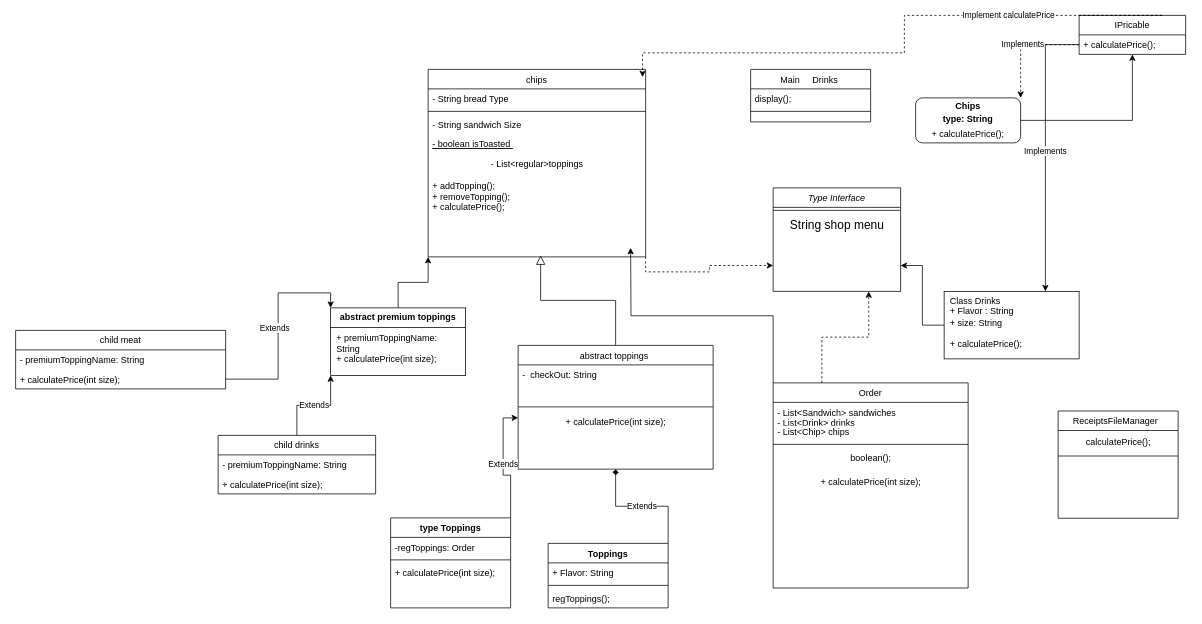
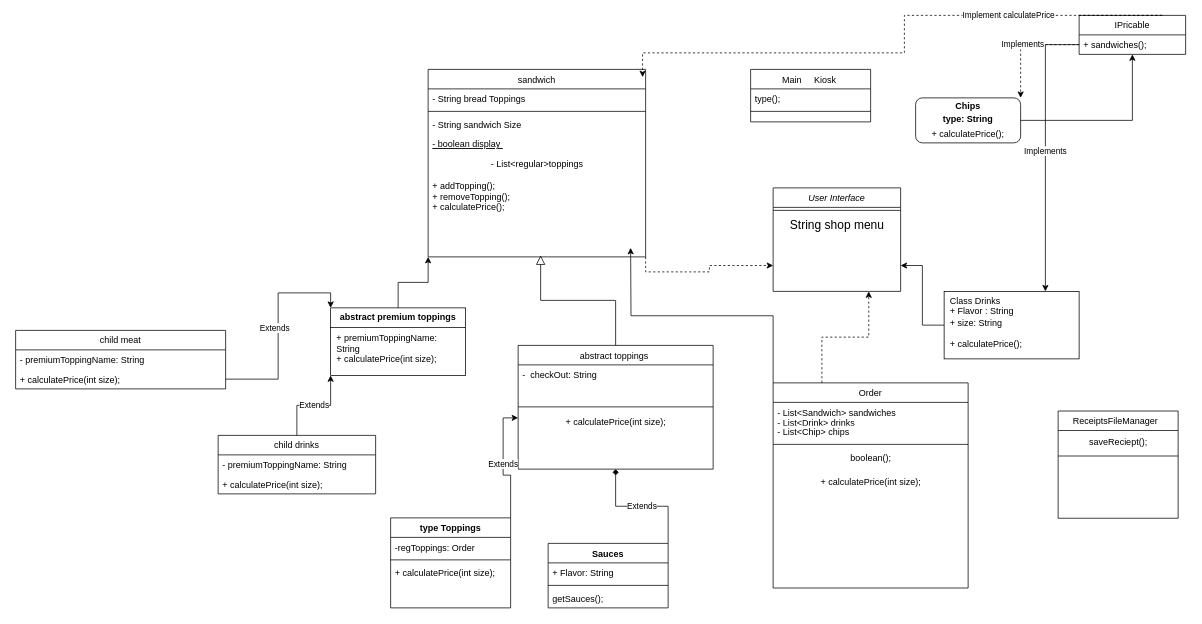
  <mxCell id="0" />
  <mxCell id="1" parent="0" />
- <mxCell id="2" value="Type Interface" style="swimlane;fontStyle=2;align=center;verticalAlign=top;childLayout=stackLayout;horizontal=1;startSize=26;horizontalStack=0;resizeParent=1;resizeLast=0;collapsible=1;marginBottom=0;rounded=0;shadow=0;strokeWidth=1;" parent="1" vertex="1"><mxGeometry y="250" width="170" height="138" as="geometry" x="1030"><mxRectangle x="230" y="140" width="160" height="26" as="alternateBounds" /></mxGeometry></mxCell>
+ <mxCell id="2" value="User Interface" style="swimlane;fontStyle=2;align=center;verticalAlign=top;childLayout=stackLayout;horizontal=1;startSize=26;horizontalStack=0;resizeParent=1;resizeLast=0;collapsible=1;marginBottom=0;rounded=0;shadow=0;strokeWidth=1;" parent="1" vertex="1"><mxGeometry y="250" width="170" height="138" as="geometry" x="1030"><mxRectangle x="230" y="140" width="160" height="26" as="alternateBounds" /></mxGeometry></mxCell>
  <mxCell id="3" value="" style="line;html=1;strokeWidth=1;align=left;verticalAlign=middle;spacingTop=-1;spacingLeft=3;spacingRight=3;rotatable=0;labelPosition=right;points=[];portConstraint=eastwest;" parent="2" vertex="1"><mxGeometry y="26" width="170" height="8" as="geometry" /></mxCell>
  <mxCell id="4" value="String shop menu" style="text;html=1;align=center;verticalAlign=middle;resizable=0;points=[];autosize=1;strokeColor=none;fillColor=none;fontSize=16;" parent="2" vertex="1"><mxGeometry y="34" width="170" height="30" as="geometry" /></mxCell>
  <mxCell id="5" value="abstract toppings " style="swimlane;fontStyle=0;align=center;verticalAlign=top;childLayout=stackLayout;horizontal=1;startSize=26;horizontalStack=0;resizeParent=1;resizeLast=0;collapsible=1;marginBottom=0;rounded=0;shadow=0;strokeWidth=1;" parent="1" vertex="1"><mxGeometry x="690" y="460" width="260" height="165" as="geometry"><mxRectangle x="130" y="380" width="160" height="26" as="alternateBounds" /></mxGeometry></mxCell>
  <mxCell id="6" value="-  checkOut: String" style="text;align=left;verticalAlign=top;spacingLeft=4;spacingRight=4;overflow=hidden;rotatable=0;points=[[0,0.5],[1,0.5]];portConstraint=eastwest;" parent="5" vertex="1"><mxGeometry y="26" width="260" height="26" as="geometry" /></mxCell>
  <mxCell id="7" value="&#10;" style="text;align=left;verticalAlign=top;spacingLeft=4;spacingRight=4;overflow=hidden;rotatable=0;points=[[0,0.5],[1,0.5]];portConstraint=eastwest;rounded=0;shadow=0;html=0;" parent="5" vertex="1"><mxGeometry y="52" width="260" height="26" as="geometry" /></mxCell>
  <mxCell id="8" value="" style="line;html=1;strokeWidth=1;align=left;verticalAlign=middle;spacingTop=-1;spacingLeft=3;spacingRight=3;rotatable=0;labelPosition=right;points=[];portConstraint=eastwest;" parent="5" vertex="1"><mxGeometry y="78" width="260" height="8" as="geometry" /></mxCell>
  <mxCell id="9" value="&lt;span style=&quot;font-size: 12px; text-align: left;&quot;&gt;+ calculatePrice(int size);&lt;/span&gt;" style="text;html=1;align=center;verticalAlign=middle;resizable=0;points=[];autosize=1;strokeColor=none;fillColor=none;fontSize=16;" parent="5" vertex="1"><mxGeometry y="86" width="260" height="30" as="geometry" /></mxCell>
  <mxCell id="10" value="" style="endArrow=block;endSize=10;endFill=0;shadow=0;strokeWidth=1;rounded=0;curved=0;edgeStyle=elbowEdgeStyle;elbow=vertical;fontSize=12;" parent="1" source="5" edge="1"><mxGeometry width="160" relative="1" as="geometry"><mxPoint x="1130" y="203" as="sourcePoint" /><mxPoint x="720" y="340" as="targetPoint" /></mxGeometry></mxCell>
- <mxCell id="11" value="Main     Drinks " style="swimlane;fontStyle=0;align=center;verticalAlign=top;childLayout=stackLayout;horizontal=1;startSize=26;horizontalStack=0;resizeParent=1;resizeLast=0;collapsible=1;marginBottom=0;rounded=0;shadow=0;strokeWidth=1;" parent="1" vertex="1"><mxGeometry x="1000" y="92" width="160" height="70" as="geometry"><mxRectangle x="340" y="380" width="170" height="26" as="alternateBounds" /></mxGeometry></mxCell>
- <mxCell id="12" value="display();" style="text;align=left;verticalAlign=top;spacingLeft=4;spacingRight=4;overflow=hidden;rotatable=0;points=[[0,0.5],[1,0.5]];portConstraint=eastwest;" parent="11" vertex="1"><mxGeometry y="26" width="160" height="26" as="geometry" /></mxCell>
+ <mxCell id="11" value="Main     Kiosk " style="swimlane;fontStyle=0;align=center;verticalAlign=top;childLayout=stackLayout;horizontal=1;startSize=26;horizontalStack=0;resizeParent=1;resizeLast=0;collapsible=1;marginBottom=0;rounded=0;shadow=0;strokeWidth=1;" parent="1" vertex="1"><mxGeometry x="1000" y="92" width="160" height="70" as="geometry"><mxRectangle x="340" y="380" width="170" height="26" as="alternateBounds" /></mxGeometry></mxCell>
+ <mxCell id="12" value="type();" style="text;align=left;verticalAlign=top;spacingLeft=4;spacingRight=4;overflow=hidden;rotatable=0;points=[[0,0.5],[1,0.5]];portConstraint=eastwest;" parent="11" vertex="1"><mxGeometry y="26" width="160" height="26" as="geometry" /></mxCell>
  <mxCell id="13" value="" style="line;html=1;strokeWidth=1;align=left;verticalAlign=middle;spacingTop=-1;spacingLeft=3;spacingRight=3;rotatable=0;labelPosition=right;points=[];portConstraint=eastwest;" parent="11" vertex="1"><mxGeometry y="52" width="160" height="8" as="geometry" /></mxCell>
  <mxCell id="14" style="edgeStyle=orthogonalEdgeStyle;rounded=0;orthogonalLoop=1;jettySize=auto;html=1;exitX=1;exitY=1;exitDx=0;exitDy=0;entryX=0;entryY=0.75;entryDx=0;entryDy=0;dashed=1;" edge="1" parent="1" source="15" target="2"><mxGeometry relative="1" as="geometry" /></mxCell>
- <mxCell id="15" value="chips" style="swimlane;fontStyle=0;align=center;verticalAlign=top;childLayout=stackLayout;horizontal=1;startSize=26;horizontalStack=0;resizeParent=1;resizeLast=0;collapsible=1;marginBottom=0;rounded=0;shadow=0;strokeWidth=1;" parent="1" vertex="1"><mxGeometry x="570" y="92" width="290" height="250" as="geometry"><mxRectangle x="130" y="380" width="160" height="26" as="alternateBounds" /></mxGeometry></mxCell>
- <mxCell id="16" value="- String bread Type&#10;" style="text;align=left;verticalAlign=top;spacingLeft=4;spacingRight=4;overflow=hidden;rotatable=0;points=[[0,0.5],[1,0.5]];portConstraint=eastwest;" parent="15" vertex="1"><mxGeometry y="26" width="290" height="26" as="geometry" /></mxCell>
+ <mxCell id="15" value="sandwich" style="swimlane;fontStyle=0;align=center;verticalAlign=top;childLayout=stackLayout;horizontal=1;startSize=26;horizontalStack=0;resizeParent=1;resizeLast=0;collapsible=1;marginBottom=0;rounded=0;shadow=0;strokeWidth=1;" parent="1" vertex="1"><mxGeometry x="570" y="92" width="290" height="250" as="geometry"><mxRectangle x="130" y="380" width="160" height="26" as="alternateBounds" /></mxGeometry></mxCell>
+ <mxCell id="16" value="- String bread Toppings&#10;" style="text;align=left;verticalAlign=top;spacingLeft=4;spacingRight=4;overflow=hidden;rotatable=0;points=[[0,0.5],[1,0.5]];portConstraint=eastwest;" parent="15" vertex="1"><mxGeometry y="26" width="290" height="26" as="geometry" /></mxCell>
  <mxCell id="17" value="" style="line;html=1;strokeWidth=1;align=left;verticalAlign=middle;spacingTop=-1;spacingLeft=3;spacingRight=3;rotatable=0;labelPosition=right;points=[];portConstraint=eastwest;" parent="15" vertex="1"><mxGeometry y="52" width="290" height="8" as="geometry" /></mxCell>
  <mxCell id="18" value="- String sandwich Size " style="text;align=left;verticalAlign=top;spacingLeft=4;spacingRight=4;overflow=hidden;rotatable=0;points=[[0,0.5],[1,0.5]];portConstraint=eastwest;rounded=0;shadow=0;html=0;" parent="15" vertex="1"><mxGeometry y="60" width="290" height="26" as="geometry" /></mxCell>
- <mxCell id="19" value="- boolean isToasted " style="text;align=left;verticalAlign=top;spacingLeft=4;spacingRight=4;overflow=hidden;rotatable=0;points=[[0,0.5],[1,0.5]];portConstraint=eastwest;fontStyle=4" parent="15" vertex="1"><mxGeometry y="86" width="290" height="26" as="geometry" /></mxCell>
+ <mxCell id="19" value="- boolean display " style="text;align=left;verticalAlign=top;spacingLeft=4;spacingRight=4;overflow=hidden;rotatable=0;points=[[0,0.5],[1,0.5]];portConstraint=eastwest;fontStyle=4" parent="15" vertex="1"><mxGeometry y="86" width="290" height="26" as="geometry" /></mxCell>
  <mxCell id="20" value="- List&amp;lt;regular&amp;gt;toppings" style="text;html=1;align=center;verticalAlign=middle;resizable=0;points=[];autosize=1;strokeColor=none;fillColor=none;" parent="15" vertex="1"><mxGeometry y="112" width="290" height="30" as="geometry" /></mxCell>
  <mxCell id="21" value="+ addTopping();&#10;+ removeTopping();&#10;+ calculatePrice();&#10;" style="text;align=left;verticalAlign=top;spacingLeft=4;spacingRight=4;overflow=hidden;rotatable=0;points=[[0,0.5],[1,0.5]];portConstraint=eastwest;" parent="15" vertex="1"><mxGeometry y="142" width="290" height="68" as="geometry" /></mxCell>
  <mxCell id="22" style="edgeStyle=orthogonalEdgeStyle;rounded=0;orthogonalLoop=1;jettySize=auto;html=1;entryX=1;entryY=0.75;entryDx=0;entryDy=0;" edge="1" parent="1" source="23" target="2"><mxGeometry relative="1" as="geometry" /></mxCell>
  <mxCell id="23" value="&lt;p style=&quot;margin:0px;margin-top:6px;text-align:center;&quot;&gt;&lt;/p&gt;&lt;p style=&quot;margin:0px;margin-left:8px;&quot;&gt;Class Drinks&amp;nbsp;&lt;/p&gt;&lt;p style=&quot;margin:0px;margin-left:8px;&quot;&gt;+ Flavor : String&amp;nbsp;&lt;br&gt;+ size: String&amp;nbsp;&lt;/p&gt;&lt;p style=&quot;margin:0px;margin-left:8px;&quot;&gt;&lt;br&gt;&lt;/p&gt;&lt;p style=&quot;margin:0px;margin-left:8px;&quot;&gt;&lt;span style=&quot;text-wrap-mode: nowrap;&quot;&gt;+ calculatePrice();&lt;/span&gt;&lt;/p&gt;" style="align=left;overflow=fill;html=1;dropTarget=0;whiteSpace=wrap;" parent="1" vertex="1"><mxGeometry x="1258" y="388" width="180" height="90" as="geometry" /></mxCell>
  <mxCell id="24" value="&lt;p style=&quot;margin:0px;margin-top:4px;text-align:center;&quot;&gt;&lt;b&gt;Chips&lt;/b&gt;&lt;/p&gt;&lt;p style=&quot;margin:0px;margin-top:4px;text-align:center;&quot;&gt;&lt;b&gt;type: String&lt;/b&gt;&lt;/p&gt;&lt;p style=&quot;margin:0px;margin-top:4px;text-align:center;&quot;&gt;&lt;span style=&quot;text-align: left; text-wrap-mode: nowrap;&quot;&gt;+ calculatePrice();&lt;/span&gt;&lt;/p&gt;" style="verticalAlign=top;align=left;overflow=fill;html=1;whiteSpace=wrap;rounded=1;" parent="1" vertex="1"><mxGeometry x="1220" y="130" width="140" height="60" as="geometry" /></mxCell>
  <mxCell id="25" value="Extends" style="edgeStyle=orthogonalEdgeStyle;rounded=0;orthogonalLoop=1;jettySize=auto;html=1;exitX=1;exitY=0;exitDx=0;exitDy=0;entryX=0.5;entryY=1;entryDx=0;entryDy=0;endArrow=diamond;" parent="1" source="26" edge="1" target="5"><mxGeometry relative="1" as="geometry"><mxPoint x="820" y="690" as="targetPoint" /></mxGeometry></mxCell>
- <mxCell id="26" value="Toppings" style="swimlane;fontStyle=1;align=center;verticalAlign=top;childLayout=stackLayout;horizontal=1;startSize=26;horizontalStack=0;resizeParent=1;resizeParentMax=0;resizeLast=0;collapsible=1;marginBottom=0;whiteSpace=wrap;html=1;" parent="1" vertex="1"><mxGeometry x="730" y="724" width="160" height="86" as="geometry" /></mxCell>
+ <mxCell id="26" value="Sauces" style="swimlane;fontStyle=1;align=center;verticalAlign=top;childLayout=stackLayout;horizontal=1;startSize=26;horizontalStack=0;resizeParent=1;resizeParentMax=0;resizeLast=0;collapsible=1;marginBottom=0;whiteSpace=wrap;html=1;" parent="1" vertex="1"><mxGeometry x="730" y="724" width="160" height="86" as="geometry" /></mxCell>
  <mxCell id="27" value="+ Flavor: String&amp;nbsp;" style="text;strokeColor=none;fillColor=none;align=left;verticalAlign=top;spacingLeft=4;spacingRight=4;overflow=hidden;rotatable=0;points=[[0,0.5],[1,0.5]];portConstraint=eastwest;whiteSpace=wrap;html=1;" parent="26" vertex="1"><mxGeometry y="26" width="160" height="26" as="geometry" /></mxCell>
  <mxCell id="28" value="" style="line;strokeWidth=1;fillColor=none;align=left;verticalAlign=middle;spacingTop=-1;spacingLeft=3;spacingRight=3;rotatable=0;labelPosition=right;points=[];portConstraint=eastwest;strokeColor=inherit;" parent="26" vertex="1"><mxGeometry y="52" width="160" height="8" as="geometry" /></mxCell>
- <mxCell id="29" value="regToppings();" style="text;strokeColor=none;fillColor=none;align=left;verticalAlign=top;spacingLeft=4;spacingRight=4;overflow=hidden;rotatable=0;points=[[0,0.5],[1,0.5]];portConstraint=eastwest;whiteSpace=wrap;html=1;" parent="26" vertex="1"><mxGeometry y="60" width="160" height="26" as="geometry" /></mxCell>
+ <mxCell id="29" value="getSauces();" style="text;strokeColor=none;fillColor=none;align=left;verticalAlign=top;spacingLeft=4;spacingRight=4;overflow=hidden;rotatable=0;points=[[0,0.5],[1,0.5]];portConstraint=eastwest;whiteSpace=wrap;html=1;" parent="26" vertex="1"><mxGeometry y="60" width="160" height="26" as="geometry" /></mxCell>
  <mxCell id="30" value="type Toppings" style="swimlane;fontStyle=1;align=center;verticalAlign=top;childLayout=stackLayout;horizontal=1;startSize=26;horizontalStack=0;resizeParent=1;resizeParentMax=0;resizeLast=0;collapsible=1;marginBottom=0;whiteSpace=wrap;html=1;" parent="1" vertex="1"><mxGeometry x="520" y="690" width="160" height="120" as="geometry" /></mxCell>
  <mxCell id="31" value="-regToppings: Order" style="text;strokeColor=none;fillColor=none;align=left;verticalAlign=top;spacingLeft=4;spacingRight=4;overflow=hidden;rotatable=0;points=[[0,0.5],[1,0.5]];portConstraint=eastwest;whiteSpace=wrap;html=1;" parent="30" vertex="1"><mxGeometry y="26" width="160" height="26" as="geometry" /></mxCell>
  <mxCell id="32" value="" style="line;strokeWidth=1;fillColor=none;align=left;verticalAlign=middle;spacingTop=-1;spacingLeft=3;spacingRight=3;rotatable=0;labelPosition=right;points=[];portConstraint=eastwest;strokeColor=inherit;" parent="30" vertex="1"><mxGeometry y="52" width="160" height="8" as="geometry" /></mxCell>
  <mxCell id="33" value="+ calculatePrice(int size);" style="text;strokeColor=none;fillColor=none;align=left;verticalAlign=top;spacingLeft=4;spacingRight=4;overflow=hidden;rotatable=0;points=[[0,0.5],[1,0.5]];portConstraint=eastwest;whiteSpace=wrap;html=1;" parent="30" vertex="1"><mxGeometry y="60" width="160" height="60" as="geometry" /></mxCell>
  <mxCell id="34" value="IPricable" style="swimlane;fontStyle=0;childLayout=stackLayout;horizontal=1;startSize=26;fillColor=none;horizontalStack=0;resizeParent=1;resizeParentMax=0;resizeLast=0;collapsible=1;marginBottom=0;whiteSpace=wrap;html=1;" parent="1" vertex="1"><mxGeometry x="1438" y="20" width="142" height="52" as="geometry" /></mxCell>
  <mxCell id="35" value="ReceiptsFileManager  " style="swimlane;fontStyle=0;align=center;verticalAlign=top;childLayout=stackLayout;horizontal=1;startSize=26;horizontalStack=0;resizeParent=1;resizeLast=0;collapsible=1;marginBottom=0;rounded=0;shadow=0;strokeWidth=1;" parent="1" vertex="1"><mxGeometry x="1410" y="547.5" width="160" height="143" as="geometry"><mxRectangle x="130" y="380" width="160" height="26" as="alternateBounds" /></mxGeometry></mxCell>
- <mxCell id="36" value="calculatePrice();" style="text;html=1;align=center;verticalAlign=middle;resizable=0;points=[];autosize=1;strokeColor=none;fillColor=none;" parent="35" vertex="1"><mxGeometry y="26" width="160" height="30" as="geometry" /></mxCell>
+ <mxCell id="36" value="saveReciept();" style="text;html=1;align=center;verticalAlign=middle;resizable=0;points=[];autosize=1;strokeColor=none;fillColor=none;" parent="35" vertex="1"><mxGeometry y="26" width="160" height="30" as="geometry" /></mxCell>
  <mxCell id="37" value="" style="line;html=1;strokeWidth=1;align=left;verticalAlign=middle;spacingTop=-1;spacingLeft=3;spacingRight=3;rotatable=0;labelPosition=right;points=[];portConstraint=eastwest;" parent="35" vertex="1"><mxGeometry y="56" width="160" height="8" as="geometry" /></mxCell>
  <mxCell id="38" style="edgeStyle=orthogonalEdgeStyle;rounded=0;orthogonalLoop=1;jettySize=auto;html=1;exitX=0.5;exitY=0;exitDx=0;exitDy=0;entryX=0;entryY=1;entryDx=0;entryDy=0;" edge="1" parent="1" source="39" target="15"><mxGeometry relative="1" as="geometry" /></mxCell>
  <mxCell id="39" value="&lt;p style=&quot;margin:0px;margin-top:6px;text-align:center;&quot;&gt;&lt;b&gt;abstract premium toppings&lt;/b&gt;&lt;/p&gt;&lt;hr size=&quot;1&quot; style=&quot;border-style:solid;&quot;&gt;&lt;p style=&quot;margin:0px;margin-left:8px;&quot;&gt;+ premiumToppingName: String&amp;nbsp;&lt;br&gt;+ calculatePrice(int size);&lt;/p&gt;&lt;p style=&quot;margin:0px;margin-left:8px;&quot;&gt;&lt;br&gt;&lt;/p&gt;" style="align=left;overflow=fill;html=1;dropTarget=0;whiteSpace=wrap;" parent="1" vertex="1"><mxGeometry x="440" y="410" width="180" height="90" as="geometry" /></mxCell>
  <mxCell id="40" value="Extends" style="edgeStyle=orthogonalEdgeStyle;rounded=0;orthogonalLoop=1;jettySize=auto;html=1;exitX=1;exitY=0;exitDx=0;exitDy=0;entryX=0;entryY=0.355;entryDx=0;entryDy=0;entryPerimeter=0;" parent="1" source="30" target="9" edge="1"><mxGeometry relative="1" as="geometry" /></mxCell>
  <mxCell id="41" value="child meat" style="swimlane;fontStyle=0;childLayout=stackLayout;horizontal=1;startSize=26;fillColor=none;horizontalStack=0;resizeParent=1;resizeParentMax=0;resizeLast=0;collapsible=1;marginBottom=0;whiteSpace=wrap;html=1;" parent="1" vertex="1"><mxGeometry x="20" y="440" width="280" height="78" as="geometry" /></mxCell>
  <mxCell id="42" value="- premiumToppingName: String" style="text;strokeColor=none;fillColor=none;align=left;verticalAlign=top;spacingLeft=4;spacingRight=4;overflow=hidden;rotatable=0;points=[[0,0.5],[1,0.5]];portConstraint=eastwest;whiteSpace=wrap;html=1;" parent="41" vertex="1"><mxGeometry y="26" width="280" height="26" as="geometry" /></mxCell>
  <mxCell id="43" value="+ calculatePrice(int size);" style="text;strokeColor=none;fillColor=none;align=left;verticalAlign=top;spacingLeft=4;spacingRight=4;overflow=hidden;rotatable=0;points=[[0,0.5],[1,0.5]];portConstraint=eastwest;whiteSpace=wrap;html=1;" parent="41" vertex="1"><mxGeometry y="52" width="280" height="26" as="geometry" /></mxCell>
  <mxCell id="44" value="Extends" style="edgeStyle=orthogonalEdgeStyle;rounded=0;orthogonalLoop=1;jettySize=auto;html=1;entryX=0;entryY=1;entryDx=0;entryDy=0;" parent="1" source="45" target="39" edge="1"><mxGeometry relative="1" as="geometry" /></mxCell>
  <mxCell id="45" value="child drinks" style="swimlane;fontStyle=0;childLayout=stackLayout;horizontal=1;startSize=26;fillColor=none;horizontalStack=0;resizeParent=1;resizeParentMax=0;resizeLast=0;collapsible=1;marginBottom=0;whiteSpace=wrap;html=1;" parent="1" vertex="1"><mxGeometry x="290" y="580" width="210" height="78" as="geometry" /></mxCell>
  <mxCell id="46" value="- premiumToppingName: String" style="text;strokeColor=none;fillColor=none;align=left;verticalAlign=top;spacingLeft=4;spacingRight=4;overflow=hidden;rotatable=0;points=[[0,0.5],[1,0.5]];portConstraint=eastwest;whiteSpace=wrap;html=1;" parent="45" vertex="1"><mxGeometry y="26" width="210" height="26" as="geometry" /></mxCell>
  <mxCell id="47" value="+ calculatePrice(int size);" style="text;strokeColor=none;fillColor=none;align=left;verticalAlign=top;spacingLeft=4;spacingRight=4;overflow=hidden;rotatable=0;points=[[0,0.5],[1,0.5]];portConstraint=eastwest;whiteSpace=wrap;html=1;" parent="45" vertex="1"><mxGeometry y="52" width="210" height="26" as="geometry" /></mxCell>
  <mxCell id="48" value="Extends&lt;span style=&quot;white-space: pre;&quot;&gt;&#09;&lt;/span&gt;" style="edgeStyle=orthogonalEdgeStyle;rounded=0;orthogonalLoop=1;jettySize=auto;html=1;entryX=0;entryY=0;entryDx=0;entryDy=0;" parent="1" source="43" target="39" edge="1"><mxGeometry relative="1" as="geometry" /></mxCell>
  <mxCell id="49" style="edgeStyle=orthogonalEdgeStyle;rounded=0;orthogonalLoop=1;jettySize=auto;html=1;exitX=0;exitY=0;exitDx=0;exitDy=0;entryX=0.986;entryY=0.041;entryDx=0;entryDy=0;entryPerimeter=0;dashed=1;" edge="1" parent="1" source="34" target="15"><mxGeometry relative="1" as="geometry"><Array as="points"><mxPoint x="1550" y="20" /><mxPoint x="1205" y="20" /><mxPoint x="1205" y="70" /><mxPoint x="856" y="70" /></Array></mxGeometry></mxCell>
  <mxCell id="50" value="Implement calculatePrice" style="edgeLabel;html=1;align=center;verticalAlign=middle;resizable=0;points=[];" vertex="1" connectable="0" parent="49"><mxGeometry x="-0.279" y="-1" relative="1" as="geometry"><mxPoint x="1" as="offset" /></mxGeometry></mxCell>
  <mxCell id="51" value="Implements" style="edgeStyle=orthogonalEdgeStyle;rounded=0;orthogonalLoop=1;jettySize=auto;html=1;entryX=1;entryY=0;entryDx=0;entryDy=0;dashed=1;" edge="1" parent="1" source="53" target="24"><mxGeometry relative="1" as="geometry" /></mxCell>
  <mxCell id="52" value="Implements" style="edgeStyle=orthogonalEdgeStyle;rounded=0;orthogonalLoop=1;jettySize=auto;html=1;entryX=0.75;entryY=0;entryDx=0;entryDy=0;" edge="1" parent="1" source="53" target="23"><mxGeometry relative="1" as="geometry" /></mxCell>
- <mxCell id="53" value="&lt;span style=&quot;text-wrap-mode: nowrap;&quot;&gt;+ calculatePrice();&lt;/span&gt;" style="text;strokeColor=none;fillColor=none;align=left;verticalAlign=top;spacingLeft=4;spacingRight=4;overflow=hidden;rotatable=0;points=[[0,0.5],[1,0.5]];portConstraint=eastwest;whiteSpace=wrap;html=1;" parent="1" vertex="1"><mxGeometry x="1438" y="46" width="142" height="26" as="geometry" /></mxCell>
+ <mxCell id="53" value="&lt;span style=&quot;text-wrap-mode: nowrap;&quot;&gt;+ sandwiches();&lt;/span&gt;" style="text;strokeColor=none;fillColor=none;align=left;verticalAlign=top;spacingLeft=4;spacingRight=4;overflow=hidden;rotatable=0;points=[[0,0.5],[1,0.5]];portConstraint=eastwest;whiteSpace=wrap;html=1;" parent="1" vertex="1"><mxGeometry x="1438" y="46" width="142" height="26" as="geometry" /></mxCell>
  <mxCell id="54" style="edgeStyle=orthogonalEdgeStyle;rounded=0;orthogonalLoop=1;jettySize=auto;html=1;" edge="1" parent="1" source="24" target="34"><mxGeometry relative="1" as="geometry" /></mxCell>
  <mxCell id="55" style="edgeStyle=orthogonalEdgeStyle;rounded=0;orthogonalLoop=1;jettySize=auto;html=1;exitX=0.25;exitY=0;exitDx=0;exitDy=0;entryX=0.75;entryY=1;entryDx=0;entryDy=0;dashed=1;" edge="1" parent="1" source="57" target="2"><mxGeometry relative="1" as="geometry" /></mxCell>
  <mxCell id="56" style="edgeStyle=orthogonalEdgeStyle;rounded=0;orthogonalLoop=1;jettySize=auto;html=1;exitX=0;exitY=0;exitDx=0;exitDy=0;" edge="1" parent="1" source="57"><mxGeometry relative="1" as="geometry"><mxPoint x="840" y="330" as="targetPoint" /></mxGeometry></mxCell>
  <mxCell id="57" value="Order" style="swimlane;fontStyle=0;align=center;verticalAlign=top;childLayout=stackLayout;horizontal=1;startSize=26;horizontalStack=0;resizeParent=1;resizeLast=0;collapsible=1;marginBottom=0;rounded=0;shadow=0;strokeWidth=1;" vertex="1" parent="1"><mxGeometry y="510" width="260" height="273.5" as="geometry" x="1030"><mxRectangle x="130" y="380" width="160" height="26" as="alternateBounds" /></mxGeometry></mxCell>
  <mxCell id="58" value="- List&lt;Sandwich&gt; sandwiches&#10;- List&lt;Drink&gt; drinks" style="text;align=left;verticalAlign=top;spacingLeft=4;spacingRight=4;overflow=hidden;rotatable=0;points=[[0,0.5],[1,0.5]];portConstraint=eastwest;" vertex="1" parent="57"><mxGeometry y="26" width="260" height="26" as="geometry" /></mxCell>
  <mxCell id="59" value="- List&lt;Chip&gt; chips" style="text;align=left;verticalAlign=top;spacingLeft=4;spacingRight=4;overflow=hidden;rotatable=0;points=[[0,0.5],[1,0.5]];portConstraint=eastwest;rounded=0;shadow=0;html=0;" vertex="1" parent="57"><mxGeometry y="52" width="260" height="26" as="geometry" /></mxCell>
  <mxCell id="60" value="" style="line;html=1;strokeWidth=1;align=left;verticalAlign=middle;spacingTop=-1;spacingLeft=3;spacingRight=3;rotatable=0;labelPosition=right;points=[];portConstraint=eastwest;" vertex="1" parent="57"><mxGeometry y="78" width="260" height="8" as="geometry" /></mxCell>
  <mxCell id="61" value="boolean();" style="text;html=1;align=center;verticalAlign=middle;resizable=0;points=[];autosize=1;strokeColor=none;fillColor=none;" vertex="1" parent="57"><mxGeometry y="86" width="260" height="30" as="geometry" /></mxCell>
  <mxCell id="62" value="&lt;span style=&quot;font-size: 12px; text-align: left;&quot;&gt;+ calculatePrice(int size);&lt;/span&gt;" style="text;html=1;align=center;verticalAlign=middle;resizable=0;points=[];autosize=1;strokeColor=none;fillColor=none;fontSize=16;" vertex="1" parent="57"><mxGeometry y="116" width="260" height="30" as="geometry" /></mxCell>
